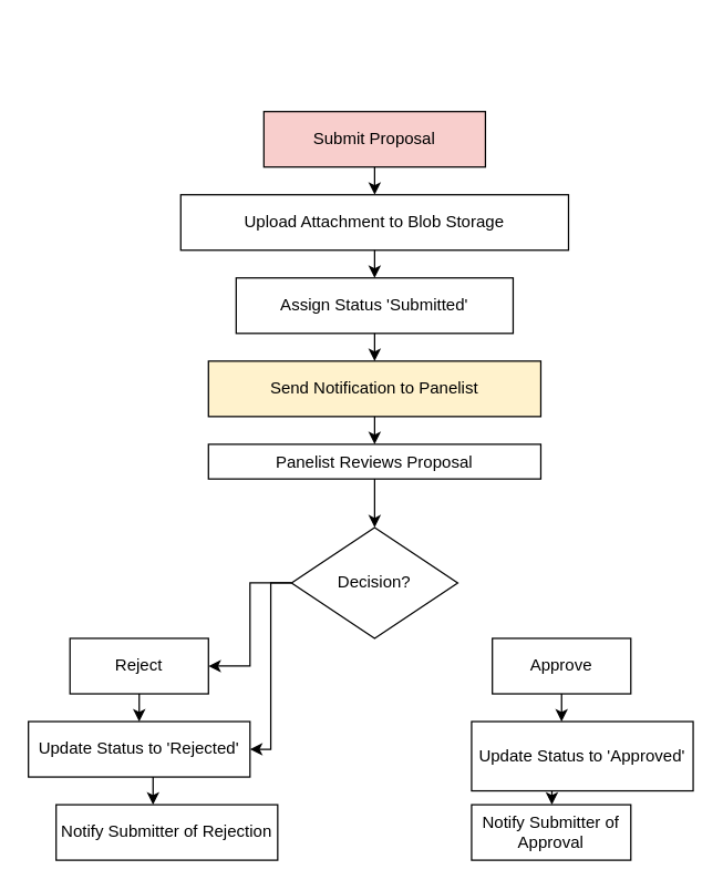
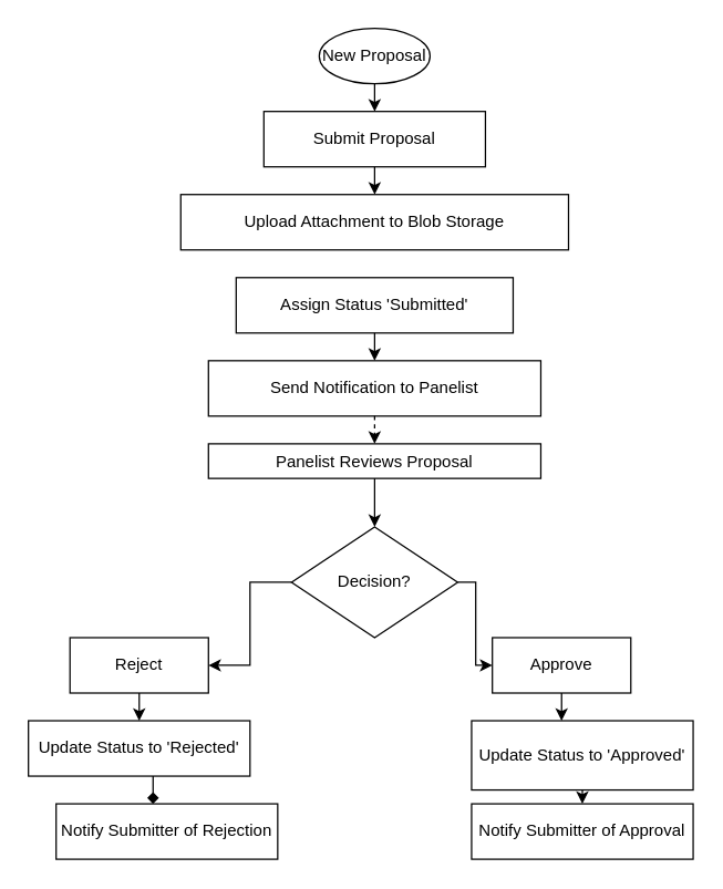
  <mxCell id="0" />
  <mxCell id="1" parent="0" />
- <mxCell id="3" value="Submit Proposal" style="rounded=0;whiteSpace=wrap;html=1;fillColor=#f8cecc;" parent="1" vertex="1"><mxGeometry x="190" y="80" width="160" height="40" as="geometry" /></mxCell>
+ <mxCell id="2" value="New Proposal" style="shape=ellipse;whiteSpace=wrap;html=1;" parent="1" vertex="1"><mxGeometry x="230" y="20" width="80" height="40" as="geometry" /></mxCell>
+ <mxCell id="3" value="Submit Proposal" style="rounded=0;whiteSpace=wrap;html=1;" parent="1" vertex="1"><mxGeometry x="190" y="80" width="160" height="40" as="geometry" /></mxCell>
  <mxCell id="4" value="Upload Attachment to Blob Storage" style="rounded=0;whiteSpace=wrap;html=1;" parent="1" vertex="1"><mxGeometry x="130" y="140" width="280" height="40" as="geometry" /></mxCell>
  <mxCell id="5" value="Assign Status 'Submitted'" style="rounded=0;whiteSpace=wrap;html=1;" parent="1" vertex="1"><mxGeometry x="170" y="200" width="200" height="40" as="geometry" /></mxCell>
- <mxCell id="6" value="Send Notification to Panelist" style="rounded=0;whiteSpace=wrap;html=1;fillColor=#fff2cc;" parent="1" vertex="1"><mxGeometry x="150" y="260" width="240" height="40" as="geometry" /></mxCell>
+ <mxCell id="6" value="Send Notification to Panelist" style="rounded=0;whiteSpace=wrap;html=1;" parent="1" vertex="1"><mxGeometry x="150" y="260" width="240" height="40" as="geometry" /></mxCell>
  <mxCell id="7" value="Panelist Reviews Proposal" style="rounded=0;whiteSpace=wrap;html=1;" parent="1" vertex="1"><mxGeometry x="150" y="320" width="240" height="25" as="geometry" /></mxCell>
  <mxCell id="8" value="Decision?" style="shape=rhombus;whiteSpace=wrap;html=1;" parent="1" vertex="1"><mxGeometry x="210" y="380" width="120" height="80" as="geometry" /></mxCell>
  <mxCell id="9" value="Approve" style="rounded=0;whiteSpace=wrap;html=1;" parent="1" vertex="1"><mxGeometry x="355" y="460" width="100" height="40" as="geometry" /></mxCell>
  <mxCell id="10" value="Update Status to 'Approved'" style="rounded=0;whiteSpace=wrap;html=1;" parent="1" vertex="1"><mxGeometry x="340" y="520" width="160" height="50" as="geometry" /></mxCell>
- <mxCell id="11" value="Notify Submitter of Approval" style="rounded=0;whiteSpace=wrap;html=1;" parent="1" vertex="1"><mxGeometry x="340" y="580" width="115" height="40" as="geometry" /></mxCell>
+ <mxCell id="11" value="Notify Submitter of Approval" style="rounded=0;whiteSpace=wrap;html=1;" parent="1" vertex="1"><mxGeometry x="340" y="580" width="160" height="40" as="geometry" /></mxCell>
  <mxCell id="12" value="Reject" style="rounded=0;whiteSpace=wrap;html=1;" parent="1" vertex="1"><mxGeometry x="50" y="460" width="100" height="40" as="geometry" /></mxCell>
  <mxCell id="13" value="Update Status to 'Rejected'" style="rounded=0;whiteSpace=wrap;html=1;" parent="1" vertex="1"><mxGeometry x="20" y="520" width="160" height="40" as="geometry" /></mxCell>
  <mxCell id="14" value="Notify Submitter of Rejection" style="rounded=0;whiteSpace=wrap;html=1;" parent="1" vertex="1"><mxGeometry x="40" y="580" width="160" height="40" as="geometry" /></mxCell>
+ <mxCell id="15" value="" style="edgeStyle=elbowEdgeStyle;html=1;rounded=0;orthogonalLoop=1;jettySize=auto;" parent="1" source="2" target="3" edge="1"><mxGeometry relative="1" as="geometry" /></mxCell>
  <mxCell id="16" value="" style="edgeStyle=elbowEdgeStyle;html=1;rounded=0;orthogonalLoop=1;jettySize=auto;" parent="1" source="3" target="4" edge="1"><mxGeometry relative="1" as="geometry" /></mxCell>
- <mxCell id="17" value="" style="edgeStyle=elbowEdgeStyle;html=1;rounded=0;orthogonalLoop=1;jettySize=auto;" parent="1" source="4" target="5" edge="1"><mxGeometry relative="1" as="geometry" /></mxCell>
  <mxCell id="18" value="" style="edgeStyle=elbowEdgeStyle;html=1;rounded=0;orthogonalLoop=1;jettySize=auto;" parent="1" source="5" target="6" edge="1"><mxGeometry relative="1" as="geometry" /></mxCell>
- <mxCell id="19" value="" style="edgeStyle=elbowEdgeStyle;html=1;rounded=0;orthogonalLoop=1;jettySize=auto;" parent="1" source="6" target="7" edge="1"><mxGeometry relative="1" as="geometry" /></mxCell>
+ <mxCell id="19" value="" style="edgeStyle=elbowEdgeStyle;html=1;rounded=0;orthogonalLoop=1;jettySize=auto;dashed=1;" parent="1" source="6" target="7" edge="1"><mxGeometry relative="1" as="geometry" /></mxCell>
  <mxCell id="20" value="" style="edgeStyle=elbowEdgeStyle;html=1;rounded=0;orthogonalLoop=1;jettySize=auto;" parent="1" source="7" target="8" edge="1"><mxGeometry relative="1" as="geometry" /></mxCell>
- <mxCell id="21" value="" style="edgeStyle=elbowEdgeStyle;html=1;rounded=0;orthogonalLoop=1;jettySize=auto;" parent="1" source="8" target="13" edge="1"><mxGeometry relative="1" as="geometry" /></mxCell>
+ <mxCell id="21" value="" style="edgeStyle=elbowEdgeStyle;html=1;rounded=0;orthogonalLoop=1;jettySize=auto;" parent="1" source="8" target="9" edge="1"><mxGeometry relative="1" as="geometry" /></mxCell>
  <mxCell id="22" value="" style="edgeStyle=elbowEdgeStyle;html=1;rounded=0;orthogonalLoop=1;jettySize=auto;" parent="1" source="8" target="12" edge="1"><mxGeometry relative="1" as="geometry" /></mxCell>
  <mxCell id="23" value="" style="edgeStyle=elbowEdgeStyle;html=1;rounded=0;orthogonalLoop=1;jettySize=auto;" parent="1" source="8" edge="1"><mxGeometry relative="1" as="geometry"><mxPoint x="270" y="460" as="targetPoint" /></mxGeometry></mxCell>
  <mxCell id="24" value="" style="edgeStyle=elbowEdgeStyle;html=1;rounded=0;orthogonalLoop=1;jettySize=auto;" parent="1" source="9" target="10" edge="1"><mxGeometry relative="1" as="geometry" /></mxCell>
  <mxCell id="25" value="" style="edgeStyle=elbowEdgeStyle;html=1;rounded=0;orthogonalLoop=1;jettySize=auto;" parent="1" source="10" target="11" edge="1"><mxGeometry relative="1" as="geometry" /></mxCell>
  <mxCell id="26" value="" style="edgeStyle=elbowEdgeStyle;html=1;rounded=0;orthogonalLoop=1;jettySize=auto;" parent="1" source="12" target="13" edge="1"><mxGeometry relative="1" as="geometry" /></mxCell>
- <mxCell id="27" value="" style="edgeStyle=elbowEdgeStyle;html=1;rounded=0;orthogonalLoop=1;jettySize=auto;" parent="1" source="13" target="14" edge="1"><mxGeometry relative="1" as="geometry" /></mxCell>
+ <mxCell id="27" value="" style="edgeStyle=elbowEdgeStyle;html=1;rounded=0;orthogonalLoop=1;jettySize=auto;endArrow=diamond;" parent="1" source="13" target="14" edge="1"><mxGeometry relative="1" as="geometry" /></mxCell>
  <mxCell id="28" value="" style="edgeStyle=elbowEdgeStyle;html=1;rounded=0;orthogonalLoop=1;jettySize=auto;" parent="1" edge="1"><mxGeometry relative="1" as="geometry"><mxPoint x="270" y="500" as="sourcePoint" /></mxGeometry></mxCell>
  <mxCell id="29" value="" style="edgeStyle=elbowEdgeStyle;html=1;rounded=0;orthogonalLoop=1;jettySize=auto;" parent="1" edge="1"><mxGeometry relative="1" as="geometry"><mxPoint x="270" y="560" as="sourcePoint" /></mxGeometry></mxCell>
